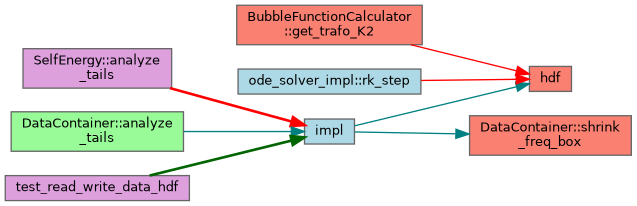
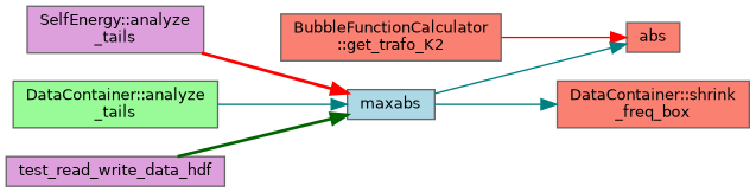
  digraph {
    rankdir=RL
    node [color=grey40 fillcolor=salmon fontname=Helvetica fontsize=10 shape=box style=filled]
    edge [color=red dir=back fontname=Helvetica fontsize=10 labelfontname=Helvetica labelfontsize=10 style=solid]
-   n1 [color=gray40 fontcolor=black height=0.2 label=hdf width=0.4]
+   n1 [color=gray40 fontcolor=black height=0.2 label=abs width=0.4]
    n2 [height=0.2 label="BubbleFunctionCalculator\l::get_trafo_K2" width=0.4]
-   n3 [fillcolor=lightblue height=0.2 label=impl width=0.4]
-   n4 [fillcolor=lightblue height=0.2 label="ode_solver_impl::rk_step" width=0.4]
+   n3 [fillcolor=lightblue height=0.2 label=maxabs width=0.4]
    n5 [fillcolor=plum height=0.2 label="SelfEnergy::analyze\l_tails" width=0.4]
    n6 [fillcolor=palegreen height=0.2 label="DataContainer::analyze\l_tails" width=0.4]
    n7 [fillcolor=plum height=0.2 label=test_read_write_data_hdf width=0.4]
    n8 [height=0.2 label="DataContainer::shrink\l_freq_box" width=0.4]
    n1 -> n2
    n1 -> n3 [color=teal]
-   n1 -> n4
    n3 -> n5 [style=bold]
    n3 -> n6 [color=teal]
    n3 -> n7 [color=darkgreen style=bold]
    n8 -> n3 [color=teal]
  }
